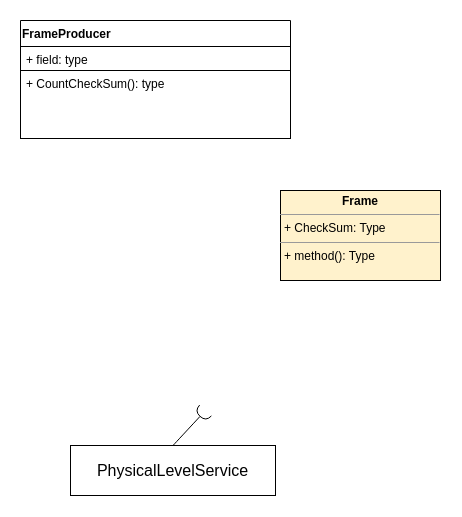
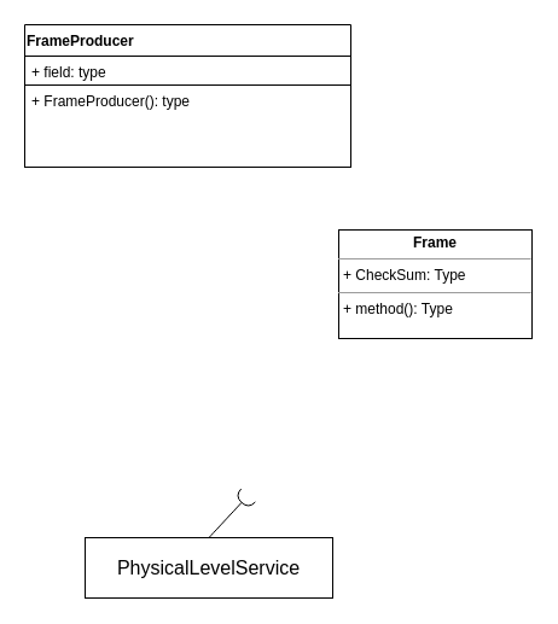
  <mxCell id="0" />
  <mxCell id="1" parent="0" />
  <mxCell id="2" value="FrameProducer" style="swimlane;fontStyle=1;align=left;verticalAlign=top;childLayout=stackLayout;horizontal=1;startSize=26;horizontalStack=0;resizeParent=1;resizeParentMax=0;resizeLast=0;collapsible=1;marginBottom=0;whiteSpace=wrap;html=1;fontSize=12;" vertex="1" parent="1"><mxGeometry x="20" y="20" width="270" height="118" as="geometry" /></mxCell>
  <mxCell id="3" value="+ field: type" style="text;strokeColor=default;fillColor=default;align=left;verticalAlign=top;spacingLeft=4;spacingRight=4;overflow=hidden;rotatable=0;points=[[0,0.5],[1,0.5]];portConstraint=eastwest;whiteSpace=wrap;html=1;fontSize=12;" vertex="1" parent="2"><mxGeometry y="26" width="270" height="24" as="geometry" /></mxCell>
- <mxCell id="4" value="+ CountCheckSum(): type" style="text;strokeColor=default;fillColor=default;align=left;verticalAlign=top;spacingLeft=4;spacingRight=4;overflow=hidden;rotatable=0;points=[[0,0.5],[1,0.5]];portConstraint=eastwest;whiteSpace=wrap;html=1;fontSize=12;" vertex="1" parent="2"><mxGeometry y="50" width="270" height="68" as="geometry" /></mxCell>
+ <mxCell id="4" value="+ FrameProducer(): type" style="text;strokeColor=default;fillColor=default;align=left;verticalAlign=top;spacingLeft=4;spacingRight=4;overflow=hidden;rotatable=0;points=[[0,0.5],[1,0.5]];portConstraint=eastwest;whiteSpace=wrap;html=1;fontSize=12;" vertex="1" parent="2"><mxGeometry y="50" width="270" height="68" as="geometry" /></mxCell>
  <mxCell id="5" value="PhysicalLevelService" style="html=1;whiteSpace=wrap;fontSize=16;" vertex="1" parent="1"><mxGeometry x="70" y="445" width="205" height="50" as="geometry" /></mxCell>
  <mxCell id="6" value="" style="rounded=0;orthogonalLoop=1;jettySize=auto;html=1;endArrow=halfCircle;endFill=0;endSize=6;strokeWidth=1;sketch=0;fontSize=12;curved=1;exitX=0.5;exitY=0;exitDx=0;exitDy=0;" edge="1" parent="1" source="5"><mxGeometry relative="1" as="geometry"><mxPoint x="375" y="235" as="sourcePoint" /><mxPoint x="205" y="410" as="targetPoint" /></mxGeometry></mxCell>
  <mxCell id="7" value="" style="ellipse;whiteSpace=wrap;html=1;align=center;aspect=fixed;fillColor=none;strokeColor=none;resizable=0;perimeter=centerPerimeter;rotatable=0;allowArrows=0;points=[];outlineConnect=1;fontSize=16;" vertex="1" parent="1"><mxGeometry x="350" y="230" width="10" height="10" as="geometry" /></mxCell>
- <mxCell id="8" value="&lt;p style=&quot;margin:0px;margin-top:4px;text-align:center;&quot;&gt;&lt;b&gt;Frame&lt;/b&gt;&lt;/p&gt;&lt;hr size=&quot;1&quot;&gt;&lt;p style=&quot;margin:0px;margin-left:4px;&quot;&gt;+ CheckSum: Type&lt;/p&gt;&lt;hr size=&quot;1&quot;&gt;&lt;p style=&quot;margin:0px;margin-left:4px;&quot;&gt;+ method(): Type&lt;/p&gt;" style="verticalAlign=top;align=left;overflow=fill;fontSize=12;fontFamily=Helvetica;html=1;whiteSpace=wrap;fillColor=#fff2cc;" vertex="1" parent="1"><mxGeometry x="280" y="190" width="160" height="90" as="geometry" /></mxCell>
+ <mxCell id="8" value="&lt;p style=&quot;margin:0px;margin-top:4px;text-align:center;&quot;&gt;&lt;b&gt;Frame&lt;/b&gt;&lt;/p&gt;&lt;hr size=&quot;1&quot;&gt;&lt;p style=&quot;margin:0px;margin-left:4px;&quot;&gt;+ CheckSum: Type&lt;/p&gt;&lt;hr size=&quot;1&quot;&gt;&lt;p style=&quot;margin:0px;margin-left:4px;&quot;&gt;+ method(): Type&lt;/p&gt;" style="verticalAlign=top;align=left;overflow=fill;fontSize=12;fontFamily=Helvetica;html=1;whiteSpace=wrap;" vertex="1" parent="1"><mxGeometry x="280" y="190" width="160" height="90" as="geometry" /></mxCell>
